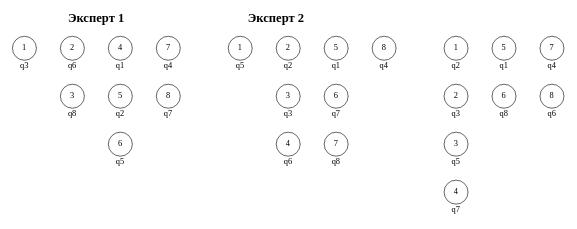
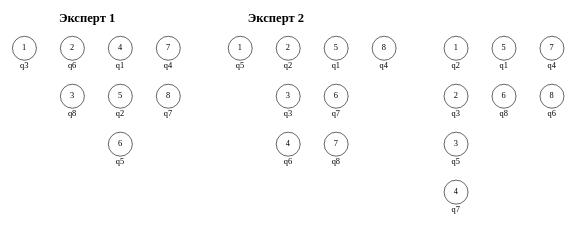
  <mxCell id="0" />
  <mxCell id="1" parent="0" />
  <mxCell id="2" value="1" style="ellipse;whiteSpace=wrap;html=1;fontFamily=Times New Roman;fontSize=14;" vertex="1" parent="1"><mxGeometry x="20" y="60" width="40" height="40" as="geometry" /></mxCell>
  <mxCell id="3" value="5" style="ellipse;whiteSpace=wrap;html=1;fontFamily=Times New Roman;fontSize=14;" vertex="1" parent="1"><mxGeometry x="180" y="140" width="40" height="40" as="geometry" /></mxCell>
  <mxCell id="4" value="6" style="ellipse;whiteSpace=wrap;html=1;fontFamily=Times New Roman;fontSize=14;" vertex="1" parent="1"><mxGeometry x="180" y="220" width="40" height="40" as="geometry" /></mxCell>
  <mxCell id="5" value="2" style="ellipse;whiteSpace=wrap;html=1;fontFamily=Times New Roman;fontSize=14;" vertex="1" parent="1"><mxGeometry x="100" y="60" width="40" height="40" as="geometry" /></mxCell>
  <mxCell id="6" value="3" style="ellipse;whiteSpace=wrap;html=1;fontFamily=Times New Roman;fontSize=14;" vertex="1" parent="1"><mxGeometry x="100" y="140" width="40" height="40" as="geometry" /></mxCell>
  <mxCell id="7" value="7" style="ellipse;whiteSpace=wrap;html=1;fontFamily=Times New Roman;fontSize=14;" vertex="1" parent="1"><mxGeometry x="260" y="60" width="40" height="40" as="geometry" /></mxCell>
  <mxCell id="8" value="8" style="ellipse;whiteSpace=wrap;html=1;fontFamily=Times New Roman;fontSize=14;" vertex="1" parent="1"><mxGeometry x="260" y="140" width="40" height="40" as="geometry" /></mxCell>
  <mxCell id="9" value="4" style="ellipse;whiteSpace=wrap;html=1;fontFamily=Times New Roman;fontSize=14;" vertex="1" parent="1"><mxGeometry x="180" y="60" width="40" height="40" as="geometry" /></mxCell>
  <mxCell id="10" value="q3" style="text;html=1;strokeColor=none;fillColor=none;align=center;verticalAlign=middle;whiteSpace=wrap;rounded=0;fontSize=14;fontFamily=Times New Roman;" vertex="1" parent="1"><mxGeometry x="20" y="100" width="40" height="20" as="geometry" /></mxCell>
  <mxCell id="11" value="q6" style="text;html=1;strokeColor=none;fillColor=none;align=center;verticalAlign=middle;whiteSpace=wrap;rounded=0;fontSize=14;fontFamily=Times New Roman;" vertex="1" parent="1"><mxGeometry x="100" y="100" width="40" height="20" as="geometry" /></mxCell>
  <mxCell id="12" value="q1" style="text;html=1;strokeColor=none;fillColor=none;align=center;verticalAlign=middle;whiteSpace=wrap;rounded=0;fontSize=14;fontFamily=Times New Roman;" vertex="1" parent="1"><mxGeometry x="180" y="100" width="40" height="20" as="geometry" /></mxCell>
  <mxCell id="13" value="q4" style="text;html=1;strokeColor=none;fillColor=none;align=center;verticalAlign=middle;whiteSpace=wrap;rounded=0;fontSize=14;fontFamily=Times New Roman;" vertex="1" parent="1"><mxGeometry x="260" y="100" width="40" height="20" as="geometry" /></mxCell>
  <mxCell id="14" value="q2" style="text;html=1;strokeColor=none;fillColor=none;align=center;verticalAlign=middle;whiteSpace=wrap;rounded=0;fontSize=14;fontFamily=Times New Roman;" vertex="1" parent="1"><mxGeometry x="180" y="180" width="40" height="20" as="geometry" /></mxCell>
  <mxCell id="15" value="q7" style="text;html=1;strokeColor=none;fillColor=none;align=center;verticalAlign=middle;whiteSpace=wrap;rounded=0;fontSize=14;fontFamily=Times New Roman;" vertex="1" parent="1"><mxGeometry x="260" y="180" width="40" height="20" as="geometry" /></mxCell>
  <mxCell id="16" value="q8" style="text;html=1;strokeColor=none;fillColor=none;align=center;verticalAlign=middle;whiteSpace=wrap;rounded=0;fontSize=14;fontFamily=Times New Roman;" vertex="1" parent="1"><mxGeometry x="100" y="180" width="40" height="20" as="geometry" /></mxCell>
  <mxCell id="17" value="q5" style="text;html=1;strokeColor=none;fillColor=none;align=center;verticalAlign=middle;whiteSpace=wrap;rounded=0;fontSize=14;fontFamily=Times New Roman;" vertex="1" parent="1"><mxGeometry x="180" y="260" width="40" height="20" as="geometry" /></mxCell>
- <mxCell id="18" value="&lt;h2&gt;Эксперт 1&lt;/h2&gt;" style="text;html=1;strokeColor=none;fillColor=none;align=center;verticalAlign=middle;whiteSpace=wrap;rounded=0;fontFamily=Times New Roman;fontSize=14;" vertex="1" parent="1"><mxGeometry x="20" width="280" height="20" as="geometry" y="20" /></mxCell>
+ <mxCell id="18" value="&lt;h2&gt;Эксперт 1&lt;/h2&gt;" style="text;html=1;strokeColor=none;fillColor=none;align=center;verticalAlign=middle;whiteSpace=wrap;rounded=0;fontFamily=Times New Roman;fontSize=14;" vertex="1" parent="1"><mxGeometry x="5" y="20" width="280" height="20" as="geometry" /></mxCell>
  <mxCell id="19" value="3" style="ellipse;whiteSpace=wrap;html=1;fontFamily=Times New Roman;fontSize=14;" vertex="1" parent="1"><mxGeometry x="460" y="140" width="40" height="40" as="geometry" /></mxCell>
  <mxCell id="20" value="2" style="ellipse;whiteSpace=wrap;html=1;fontFamily=Times New Roman;fontSize=14;" vertex="1" parent="1"><mxGeometry x="460" y="60" width="40" height="40" as="geometry" /></mxCell>
  <mxCell id="21" value="1" style="ellipse;whiteSpace=wrap;html=1;fontFamily=Times New Roman;fontSize=14;" vertex="1" parent="1"><mxGeometry x="380" y="60" width="40" height="40" as="geometry" /></mxCell>
  <mxCell id="22" value="4" style="ellipse;whiteSpace=wrap;html=1;fontFamily=Times New Roman;fontSize=14;" vertex="1" parent="1"><mxGeometry x="460" y="220" width="40" height="40" as="geometry" /></mxCell>
  <mxCell id="23" value="7" style="ellipse;whiteSpace=wrap;html=1;fontFamily=Times New Roman;fontSize=14;" vertex="1" parent="1"><mxGeometry x="540" y="220" width="40" height="40" as="geometry" /></mxCell>
  <mxCell id="24" value="8" style="ellipse;whiteSpace=wrap;html=1;fontFamily=Times New Roman;fontSize=14;" vertex="1" parent="1"><mxGeometry x="620" y="60" width="40" height="40" as="geometry" /></mxCell>
  <mxCell id="25" value="6" style="ellipse;whiteSpace=wrap;html=1;fontFamily=Times New Roman;fontSize=14;" vertex="1" parent="1"><mxGeometry x="540" y="140" width="40" height="40" as="geometry" /></mxCell>
  <mxCell id="26" value="5" style="ellipse;whiteSpace=wrap;html=1;fontFamily=Times New Roman;fontSize=14;" vertex="1" parent="1"><mxGeometry x="540" y="60" width="40" height="40" as="geometry" /></mxCell>
  <mxCell id="27" value="q3" style="text;html=1;strokeColor=none;fillColor=none;align=center;verticalAlign=middle;whiteSpace=wrap;rounded=0;fontSize=14;fontFamily=Times New Roman;" vertex="1" parent="1"><mxGeometry x="460" y="180" width="40" height="20" as="geometry" /></mxCell>
  <mxCell id="28" value="q6" style="text;html=1;strokeColor=none;fillColor=none;align=center;verticalAlign=middle;whiteSpace=wrap;rounded=0;fontSize=14;fontFamily=Times New Roman;" vertex="1" parent="1"><mxGeometry x="460" y="260" width="40" height="20" as="geometry" /></mxCell>
  <mxCell id="29" value="q1" style="text;html=1;strokeColor=none;fillColor=none;align=center;verticalAlign=middle;whiteSpace=wrap;rounded=0;fontSize=14;fontFamily=Times New Roman;" vertex="1" parent="1"><mxGeometry x="540" y="100" width="40" height="20" as="geometry" /></mxCell>
  <mxCell id="30" value="q4" style="text;html=1;strokeColor=none;fillColor=none;align=center;verticalAlign=middle;whiteSpace=wrap;rounded=0;fontSize=14;fontFamily=Times New Roman;" vertex="1" parent="1"><mxGeometry x="620" y="100" width="40" height="20" as="geometry" /></mxCell>
  <mxCell id="31" value="q2" style="text;html=1;strokeColor=none;fillColor=none;align=center;verticalAlign=middle;whiteSpace=wrap;rounded=0;fontSize=14;fontFamily=Times New Roman;" vertex="1" parent="1"><mxGeometry x="460" y="100" width="40" height="20" as="geometry" /></mxCell>
  <mxCell id="32" value="q7" style="text;html=1;strokeColor=none;fillColor=none;align=center;verticalAlign=middle;whiteSpace=wrap;rounded=0;fontSize=14;fontFamily=Times New Roman;" vertex="1" parent="1"><mxGeometry x="540" y="180" width="40" height="20" as="geometry" /></mxCell>
  <mxCell id="33" value="q8" style="text;html=1;strokeColor=none;fillColor=none;align=center;verticalAlign=middle;whiteSpace=wrap;rounded=0;fontSize=14;fontFamily=Times New Roman;" vertex="1" parent="1"><mxGeometry x="540" y="260" width="40" height="20" as="geometry" /></mxCell>
  <mxCell id="34" value="q5" style="text;html=1;strokeColor=none;fillColor=none;align=center;verticalAlign=middle;whiteSpace=wrap;rounded=0;fontSize=14;fontFamily=Times New Roman;" vertex="1" parent="1"><mxGeometry x="380" y="100" width="40" height="20" as="geometry" /></mxCell>
  <mxCell id="35" value="&lt;h2&gt;Эксперт 2&lt;/h2&gt;" style="text;html=1;strokeColor=none;fillColor=none;align=center;verticalAlign=middle;whiteSpace=wrap;rounded=0;fontFamily=Times New Roman;fontSize=14;" vertex="1" parent="1"><mxGeometry x="320" y="20" width="280" height="20" as="geometry" /></mxCell>
  <mxCell id="36" value="2" style="ellipse;whiteSpace=wrap;html=1;fontFamily=Times New Roman;fontSize=14;" vertex="1" parent="1"><mxGeometry x="740" y="140" width="40" height="40" as="geometry" /></mxCell>
  <mxCell id="37" value="1" style="ellipse;whiteSpace=wrap;html=1;fontFamily=Times New Roman;fontSize=14;" vertex="1" parent="1"><mxGeometry x="740" y="60" width="40" height="40" as="geometry" /></mxCell>
  <mxCell id="38" value="3" style="ellipse;whiteSpace=wrap;html=1;fontFamily=Times New Roman;fontSize=14;" vertex="1" parent="1"><mxGeometry x="740" y="220" width="40" height="40" as="geometry" /></mxCell>
  <mxCell id="39" value="8" style="ellipse;whiteSpace=wrap;html=1;fontFamily=Times New Roman;fontSize=14;" vertex="1" parent="1"><mxGeometry x="900" y="140" width="40" height="40" as="geometry" /></mxCell>
  <mxCell id="40" value="6" style="ellipse;whiteSpace=wrap;html=1;fontFamily=Times New Roman;fontSize=14;" vertex="1" parent="1"><mxGeometry x="820" y="140" width="40" height="40" as="geometry" /></mxCell>
  <mxCell id="41" value="7" style="ellipse;whiteSpace=wrap;html=1;fontFamily=Times New Roman;fontSize=14;" vertex="1" parent="1"><mxGeometry x="900" y="60" width="40" height="40" as="geometry" /></mxCell>
  <mxCell id="42" value="4" style="ellipse;whiteSpace=wrap;html=1;fontFamily=Times New Roman;fontSize=14;" vertex="1" parent="1"><mxGeometry x="740" y="300" width="40" height="40" as="geometry" /></mxCell>
  <mxCell id="43" value="5" style="ellipse;whiteSpace=wrap;html=1;fontFamily=Times New Roman;fontSize=14;" vertex="1" parent="1"><mxGeometry x="820" y="60" width="40" height="40" as="geometry" /></mxCell>
  <mxCell id="44" value="q3" style="text;html=1;strokeColor=none;fillColor=none;align=center;verticalAlign=middle;whiteSpace=wrap;rounded=0;fontSize=14;fontFamily=Times New Roman;" vertex="1" parent="1"><mxGeometry x="740" y="180" width="40" height="20" as="geometry" /></mxCell>
  <mxCell id="45" value="q6" style="text;html=1;strokeColor=none;fillColor=none;align=center;verticalAlign=middle;whiteSpace=wrap;rounded=0;fontSize=14;fontFamily=Times New Roman;" vertex="1" parent="1"><mxGeometry x="900" y="180" width="40" height="20" as="geometry" /></mxCell>
  <mxCell id="46" value="q1" style="text;html=1;strokeColor=none;fillColor=none;align=center;verticalAlign=middle;whiteSpace=wrap;rounded=0;fontSize=14;fontFamily=Times New Roman;" vertex="1" parent="1"><mxGeometry x="820" y="100" width="40" height="20" as="geometry" /></mxCell>
  <mxCell id="47" value="q4" style="text;html=1;strokeColor=none;fillColor=none;align=center;verticalAlign=middle;whiteSpace=wrap;rounded=0;fontSize=14;fontFamily=Times New Roman;" vertex="1" parent="1"><mxGeometry x="900" y="100" width="40" height="20" as="geometry" /></mxCell>
  <mxCell id="48" value="q2" style="text;html=1;strokeColor=none;fillColor=none;align=center;verticalAlign=middle;whiteSpace=wrap;rounded=0;fontSize=14;fontFamily=Times New Roman;" vertex="1" parent="1"><mxGeometry x="740" y="100" width="40" height="20" as="geometry" /></mxCell>
  <mxCell id="49" value="q7" style="text;html=1;strokeColor=none;fillColor=none;align=center;verticalAlign=middle;whiteSpace=wrap;rounded=0;fontSize=14;fontFamily=Times New Roman;" vertex="1" parent="1"><mxGeometry x="740" y="340" width="40" height="20" as="geometry" /></mxCell>
  <mxCell id="50" value="q8" style="text;html=1;strokeColor=none;fillColor=none;align=center;verticalAlign=middle;whiteSpace=wrap;rounded=0;fontSize=14;fontFamily=Times New Roman;" vertex="1" parent="1"><mxGeometry x="820" y="180" width="40" height="20" as="geometry" /></mxCell>
  <mxCell id="51" value="q5" style="text;html=1;strokeColor=none;fillColor=none;align=center;verticalAlign=middle;whiteSpace=wrap;rounded=0;fontSize=14;fontFamily=Times New Roman;" vertex="1" parent="1"><mxGeometry x="740" y="260" width="40" height="20" as="geometry" /></mxCell>
